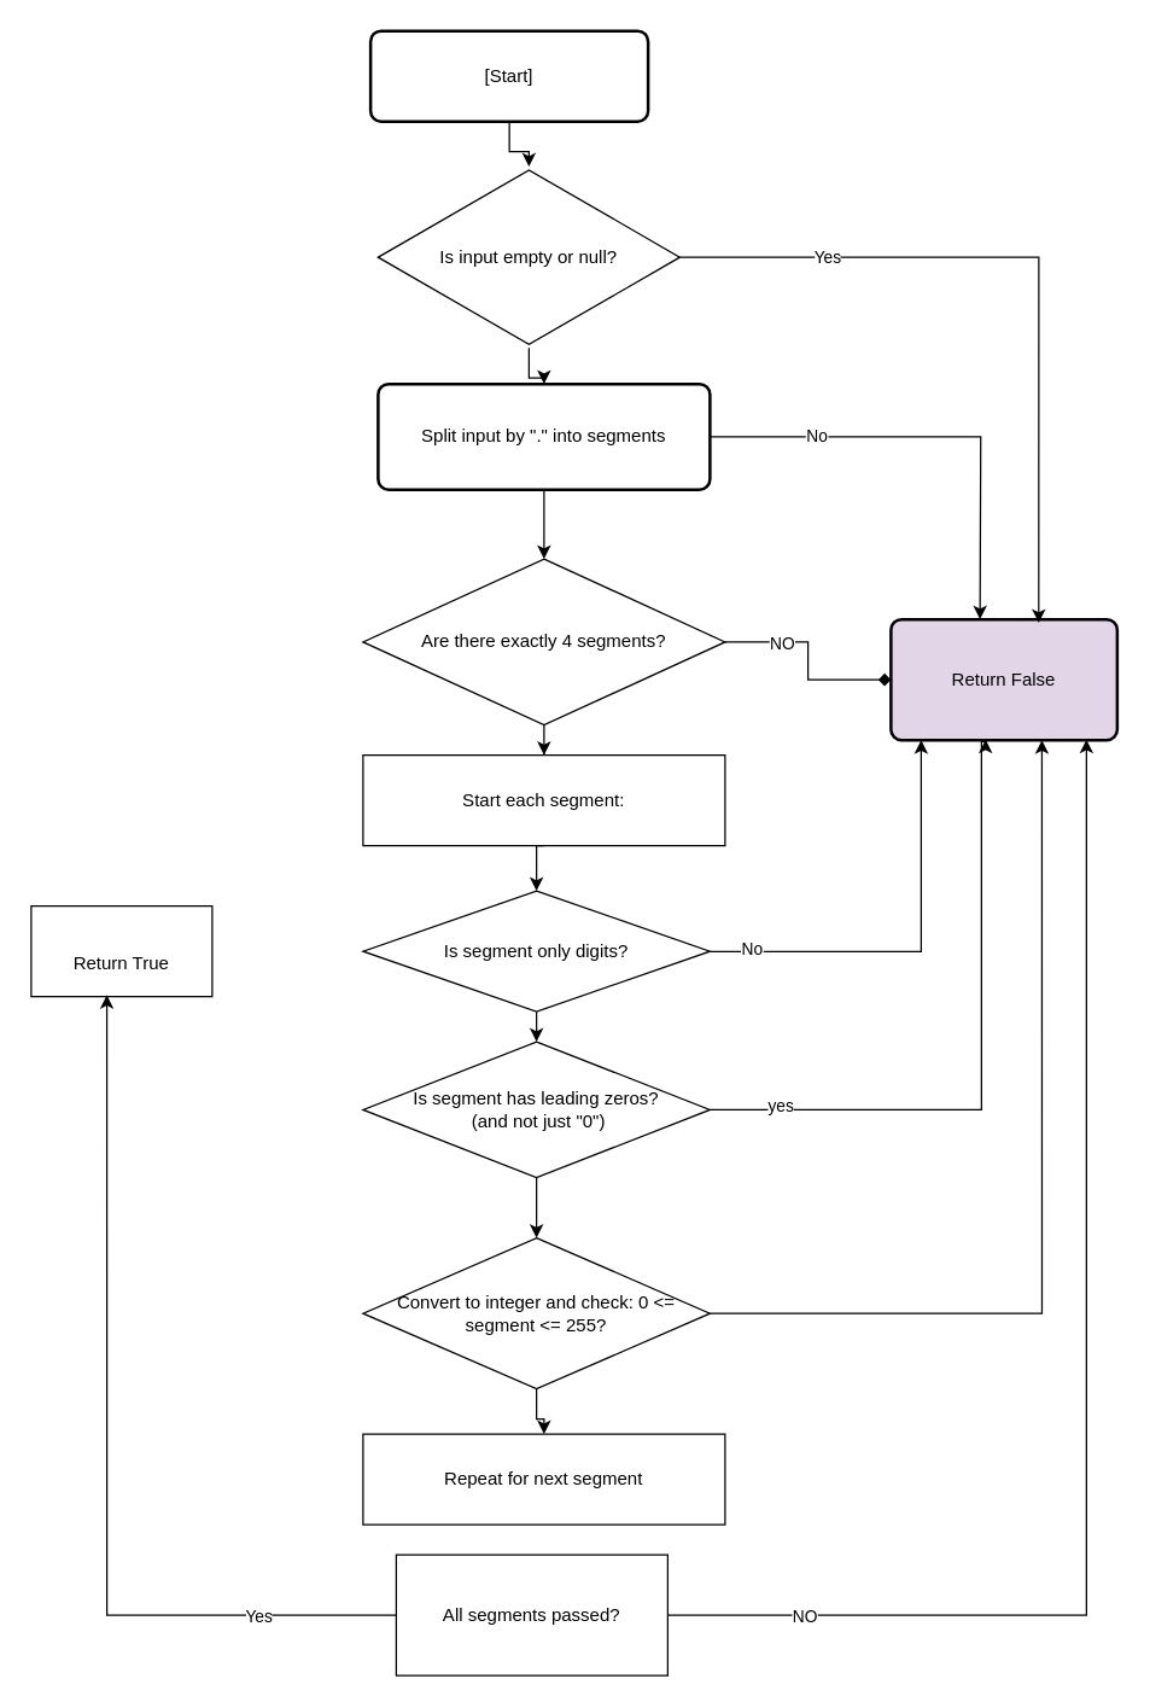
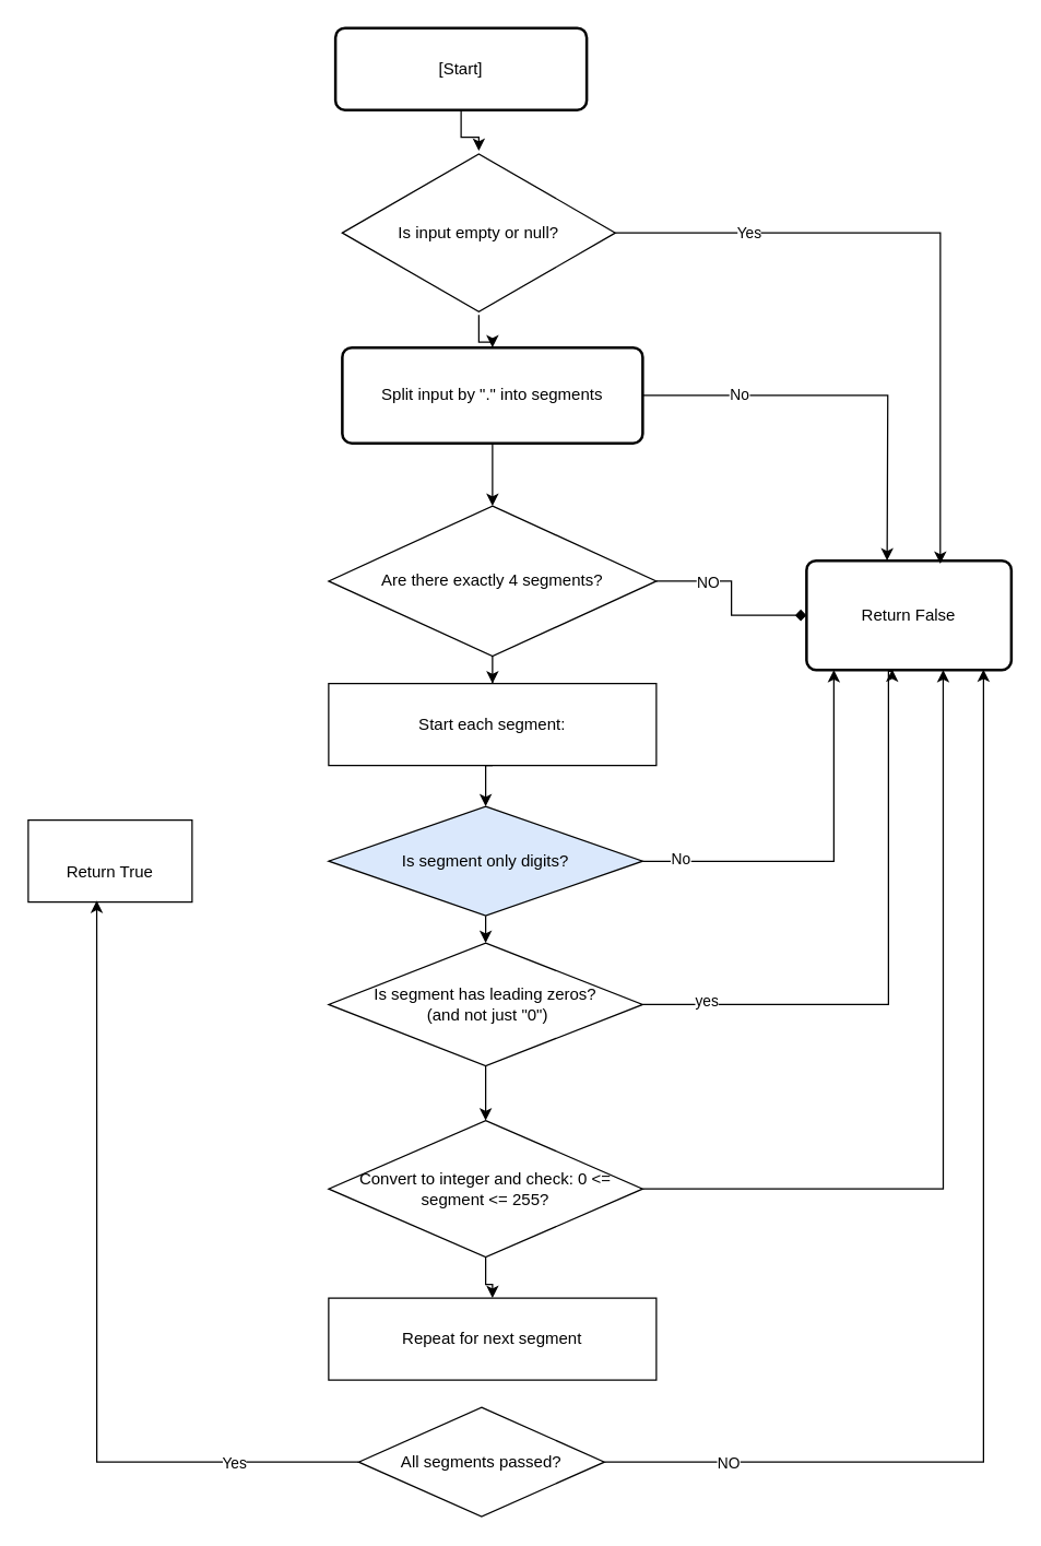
  <mxCell id="0" />
  <mxCell id="1" parent="0" />
  <mxCell id="2" value="" style="edgeStyle=orthogonalEdgeStyle;rounded=0;orthogonalLoop=1;jettySize=auto;html=1;" edge="1" parent="1" source="3" target="5"><mxGeometry relative="1" as="geometry" /></mxCell>
  <mxCell id="3" value="[Start]" style="rounded=1;whiteSpace=wrap;html=1;absoluteArcSize=1;arcSize=14;strokeWidth=2;" vertex="1" parent="1"><mxGeometry x="245" y="20" width="184" height="60" as="geometry" /></mxCell>
  <mxCell id="4" value="" style="edgeStyle=orthogonalEdgeStyle;rounded=0;orthogonalLoop=1;jettySize=auto;html=1;" edge="1" parent="1" source="5" target="8"><mxGeometry relative="1" as="geometry" /></mxCell>
  <mxCell id="5" value="Is input empty or null?" style="html=1;whiteSpace=wrap;aspect=fixed;shape=isoRectangle;" vertex="1" parent="1"><mxGeometry x="250" y="110" width="200" height="120" as="geometry" /></mxCell>
- <mxCell id="6" value="Return False" style="rounded=1;whiteSpace=wrap;html=1;absoluteArcSize=1;arcSize=14;strokeWidth=2;fillColor=#e1d5e7;" vertex="1" parent="1"><mxGeometry x="590" y="410" width="150" height="80" as="geometry" /></mxCell>
+ <mxCell id="6" value="Return False" style="rounded=1;whiteSpace=wrap;html=1;absoluteArcSize=1;arcSize=14;strokeWidth=2;" vertex="1" parent="1"><mxGeometry x="590" y="410" width="150" height="80" as="geometry" /></mxCell>
  <mxCell id="7" value="" style="edgeStyle=orthogonalEdgeStyle;rounded=0;orthogonalLoop=1;jettySize=auto;html=1;" edge="1" parent="1" source="8" target="14"><mxGeometry relative="1" as="geometry" /></mxCell>
  <mxCell id="8" value="Split input by &quot;.&quot; into segments" style="rounded=1;whiteSpace=wrap;html=1;absoluteArcSize=1;arcSize=14;strokeWidth=2;" vertex="1" parent="1"><mxGeometry x="250" y="254" width="220" height="70" as="geometry" /></mxCell>
  <mxCell id="9" style="edgeStyle=orthogonalEdgeStyle;rounded=0;orthogonalLoop=1;jettySize=auto;html=1;" edge="1" parent="1" source="8"><mxGeometry relative="1" as="geometry"><mxPoint x="649" y="410" as="targetPoint" /></mxGeometry></mxCell>
  <mxCell id="10" value="No" style="edgeLabel;html=1;align=center;verticalAlign=middle;resizable=0;points=[];" vertex="1" connectable="0" parent="9"><mxGeometry x="-0.533" y="1" relative="1" as="geometry"><mxPoint as="offset" /></mxGeometry></mxCell>
  <mxCell id="11" style="edgeStyle=orthogonalEdgeStyle;rounded=0;orthogonalLoop=1;jettySize=auto;html=1;entryX=0;entryY=0.5;entryDx=0;entryDy=0;endArrow=diamond;" edge="1" parent="1" source="14" target="6"><mxGeometry relative="1" as="geometry" /></mxCell>
  <mxCell id="12" value="NO" style="edgeLabel;html=1;align=center;verticalAlign=middle;resizable=0;points=[];" vertex="1" connectable="0" parent="11"><mxGeometry x="-0.455" relative="1" as="geometry"><mxPoint as="offset" /></mxGeometry></mxCell>
  <mxCell id="13" value="" style="edgeStyle=orthogonalEdgeStyle;rounded=0;orthogonalLoop=1;jettySize=auto;html=1;" edge="1" parent="1" source="14" target="16"><mxGeometry relative="1" as="geometry" /></mxCell>
  <mxCell id="14" value="Are there exactly 4 segments?" style="rhombus;whiteSpace=wrap;html=1;" vertex="1" parent="1"><mxGeometry x="240" y="370" width="240" height="110" as="geometry" /></mxCell>
  <mxCell id="15" style="edgeStyle=orthogonalEdgeStyle;rounded=0;orthogonalLoop=1;jettySize=auto;html=1;exitX=0.5;exitY=1;exitDx=0;exitDy=0;entryX=0.5;entryY=0;entryDx=0;entryDy=0;" edge="1" parent="1" source="16" target="20"><mxGeometry relative="1" as="geometry" /></mxCell>
  <mxCell id="16" value="Start each segment:" style="whiteSpace=wrap;html=1;" vertex="1" parent="1"><mxGeometry x="240" y="500" width="240" height="60" as="geometry" /></mxCell>
  <mxCell id="17" style="edgeStyle=orthogonalEdgeStyle;rounded=0;orthogonalLoop=1;jettySize=auto;html=1;" edge="1" parent="1"><mxGeometry relative="1" as="geometry"><mxPoint x="610" y="490" as="targetPoint" /><mxPoint x="470" y="630.24" as="sourcePoint" /><Array as="points"><mxPoint x="610" y="630" /><mxPoint x="610" y="489" /></Array></mxGeometry></mxCell>
  <mxCell id="18" value="No" style="edgeLabel;html=1;align=center;verticalAlign=middle;resizable=0;points=[];" vertex="1" connectable="0" parent="17"><mxGeometry x="-0.801" y="2" relative="1" as="geometry"><mxPoint as="offset" /></mxGeometry></mxCell>
  <mxCell id="19" style="edgeStyle=orthogonalEdgeStyle;rounded=0;orthogonalLoop=1;jettySize=auto;html=1;exitX=0.5;exitY=1;exitDx=0;exitDy=0;entryX=0.5;entryY=0;entryDx=0;entryDy=0;" edge="1" parent="1" source="20" target="22"><mxGeometry relative="1" as="geometry" /></mxCell>
- <mxCell id="20" value="Is segment only digits?" style="rhombus;whiteSpace=wrap;html=1;" vertex="1" parent="1"><mxGeometry x="240" y="590" width="230" height="80" as="geometry" /></mxCell>
+ <mxCell id="20" value="Is segment only digits?" style="rhombus;whiteSpace=wrap;html=1;fillColor=#dae8fc;" vertex="1" parent="1"><mxGeometry x="240" y="590" width="230" height="80" as="geometry" /></mxCell>
  <mxCell id="21" value="" style="edgeStyle=orthogonalEdgeStyle;rounded=0;orthogonalLoop=1;jettySize=auto;html=1;" edge="1" parent="1" source="22" target="26"><mxGeometry relative="1" as="geometry" /></mxCell>
  <mxCell id="22" value="Is segment has leading zeros?&lt;div&gt;&amp;nbsp;(and not just &quot;0&quot;)&lt;/div&gt;" style="rhombus;whiteSpace=wrap;html=1;" vertex="1" parent="1"><mxGeometry x="240" y="690" width="230" height="90" as="geometry" /></mxCell>
  <mxCell id="23" style="edgeStyle=orthogonalEdgeStyle;rounded=0;orthogonalLoop=1;jettySize=auto;html=1;entryX=0.418;entryY=0.995;entryDx=0;entryDy=0;entryPerimeter=0;" edge="1" parent="1" source="22" target="6"><mxGeometry relative="1" as="geometry"><Array as="points"><mxPoint x="650" y="735" /><mxPoint x="650" y="491" /><mxPoint x="653" y="491" /></Array></mxGeometry></mxCell>
  <mxCell id="24" value="yes" style="edgeLabel;html=1;align=center;verticalAlign=middle;resizable=0;points=[];" vertex="1" connectable="0" parent="23"><mxGeometry x="-0.787" y="3" relative="1" as="geometry"><mxPoint as="offset" /></mxGeometry></mxCell>
  <mxCell id="25" value="" style="edgeStyle=orthogonalEdgeStyle;rounded=0;orthogonalLoop=1;jettySize=auto;html=1;" edge="1" parent="1" source="26" target="27"><mxGeometry relative="1" as="geometry" /></mxCell>
  <mxCell id="26" value="Convert to integer and check: 0 &amp;lt;= segment &amp;lt;= 255?" style="rhombus;whiteSpace=wrap;html=1;" vertex="1" parent="1"><mxGeometry x="240" y="820" width="230" height="100" as="geometry" /></mxCell>
  <mxCell id="27" value="Repeat for next segment" style="whiteSpace=wrap;html=1;" vertex="1" parent="1"><mxGeometry x="240" y="950" width="240" height="60" as="geometry" /></mxCell>
  <mxCell id="28" style="edgeStyle=orthogonalEdgeStyle;rounded=0;orthogonalLoop=1;jettySize=auto;html=1;entryX=0.864;entryY=0.997;entryDx=0;entryDy=0;entryPerimeter=0;exitX=1;exitY=0.5;exitDx=0;exitDy=0;" edge="1" parent="1" source="31" target="6"><mxGeometry relative="1" as="geometry"><mxPoint x="460" y="1070" as="sourcePoint" /></mxGeometry></mxCell>
  <mxCell id="29" value="NO" style="edgeLabel;html=1;align=center;verticalAlign=middle;resizable=0;points=[];" vertex="1" connectable="0" parent="28"><mxGeometry x="-0.79" relative="1" as="geometry"><mxPoint as="offset" /></mxGeometry></mxCell>
  <mxCell id="30" value="&lt;br&gt;Return True" style="whiteSpace=wrap;html=1;" vertex="1" parent="1"><mxGeometry x="20" y="600" width="120" height="60" as="geometry" /></mxCell>
- <mxCell id="31" value="All segments passed?" style="whiteSpace=wrap;html=1;rounded=0;" vertex="1" parent="1"><mxGeometry x="262" y="1030" width="180" height="80" as="geometry" /></mxCell>
+ <mxCell id="31" value="All segments passed?" style="rhombus;whiteSpace=wrap;html=1;" vertex="1" parent="1"><mxGeometry x="262" y="1030" width="180" height="80" as="geometry" /></mxCell>
  <mxCell id="32" style="edgeStyle=orthogonalEdgeStyle;rounded=0;orthogonalLoop=1;jettySize=auto;html=1;entryX=0.418;entryY=0.983;entryDx=0;entryDy=0;entryPerimeter=0;" edge="1" parent="1" source="31" target="30"><mxGeometry relative="1" as="geometry" /></mxCell>
  <mxCell id="33" value="Yes" style="edgeLabel;html=1;align=center;verticalAlign=middle;resizable=0;points=[];" vertex="1" connectable="0" parent="32"><mxGeometry x="-0.694" relative="1" as="geometry"><mxPoint as="offset" /></mxGeometry></mxCell>
  <mxCell id="34" style="edgeStyle=orthogonalEdgeStyle;rounded=0;orthogonalLoop=1;jettySize=auto;html=1;entryX=0.653;entryY=0.028;entryDx=0;entryDy=0;entryPerimeter=0;" edge="1" parent="1" source="5" target="6"><mxGeometry relative="1" as="geometry" /></mxCell>
  <mxCell id="35" value="Yes" style="edgeLabel;html=1;align=center;verticalAlign=middle;resizable=0;points=[];" vertex="1" connectable="0" parent="34"><mxGeometry x="-0.598" y="1" relative="1" as="geometry"><mxPoint as="offset" /></mxGeometry></mxCell>
  <mxCell id="36" style="edgeStyle=orthogonalEdgeStyle;rounded=0;orthogonalLoop=1;jettySize=auto;html=1;exitX=1;exitY=0.5;exitDx=0;exitDy=0;entryX=0.667;entryY=1;entryDx=0;entryDy=0;entryPerimeter=0;" edge="1" parent="1" source="26" target="6"><mxGeometry relative="1" as="geometry" /></mxCell>
